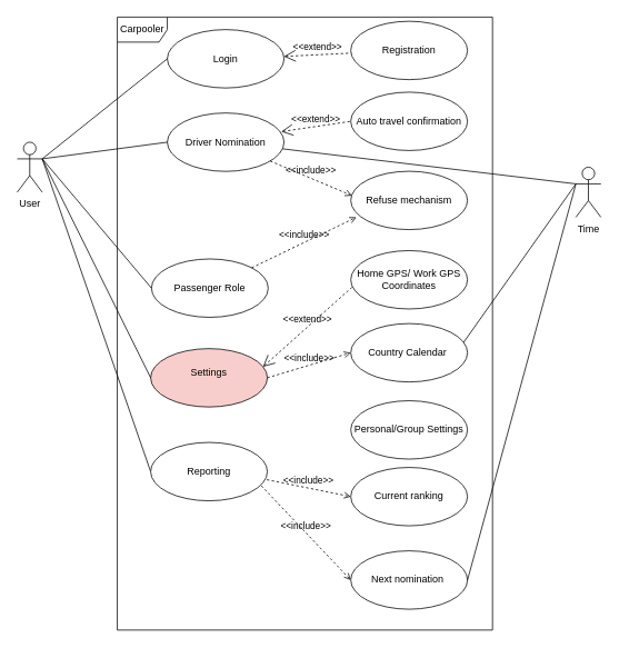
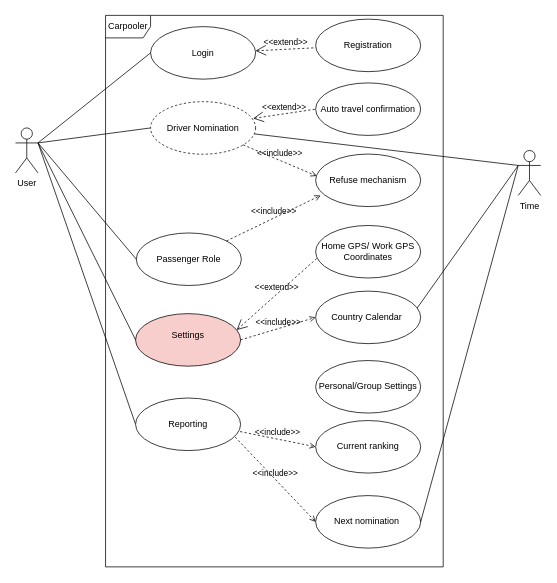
  <mxCell id="0" />
  <mxCell id="1" parent="0" />
  <mxCell id="2" value="Carpooler" style="shape=umlFrame;whiteSpace=wrap;html=1;" parent="1" vertex="1"><mxGeometry x="140" y="20" width="450" height="735" as="geometry" /></mxCell>
  <mxCell id="3" value="User" style="shape=umlActor;html=1;verticalLabelPosition=bottom;verticalAlign=top;align=center;" parent="1" vertex="1"><mxGeometry x="20" y="170" width="30" height="60" as="geometry" /></mxCell>
  <mxCell id="4" value="Login" style="ellipse;whiteSpace=wrap;html=1;" parent="1" vertex="1"><mxGeometry x="200" y="35" width="140" height="70" as="geometry" /></mxCell>
- <mxCell id="5" value="Driver Nomination" style="ellipse;whiteSpace=wrap;html=1;" parent="1" vertex="1"><mxGeometry x="200" y="135" width="140" height="70" as="geometry" /></mxCell>
+ <mxCell id="5" value="Driver Nomination" style="ellipse;whiteSpace=wrap;html=1;dashed=1;" parent="1" vertex="1"><mxGeometry x="200" y="135" width="140" height="70" as="geometry" /></mxCell>
  <mxCell id="6" value="Passenger Role" style="ellipse;whiteSpace=wrap;html=1;" parent="1" vertex="1"><mxGeometry x="181" y="310" width="140" height="70" as="geometry" /></mxCell>
  <mxCell id="7" value="" style="edgeStyle=none;html=1;endArrow=none;verticalAlign=bottom;entryX=0;entryY=0.5;entryDx=0;entryDy=0;" parent="1" target="4" edge="1"><mxGeometry width="160" relative="1" as="geometry"><mxPoint x="50" y="190" as="sourcePoint" /><mxPoint x="170" y="710" as="targetPoint" /></mxGeometry></mxCell>
  <mxCell id="8" value="" style="edgeStyle=none;html=1;endArrow=none;verticalAlign=bottom;entryX=0;entryY=0.5;entryDx=0;entryDy=0;" parent="1" target="5" edge="1"><mxGeometry width="160" relative="1" as="geometry"><mxPoint x="50" y="190" as="sourcePoint" /><mxPoint x="170" y="730" as="targetPoint" /></mxGeometry></mxCell>
  <mxCell id="9" value="" style="edgeStyle=none;html=1;endArrow=none;verticalAlign=bottom;entryX=0;entryY=0.5;entryDx=0;entryDy=0;" parent="1" target="6" edge="1"><mxGeometry width="160" relative="1" as="geometry"><mxPoint x="50" y="190" as="sourcePoint" /><mxPoint x="170" y="710" as="targetPoint" /></mxGeometry></mxCell>
  <mxCell id="10" value="&lt;div&gt;Settings&lt;/div&gt;&lt;div&gt;&lt;br&gt;&lt;/div&gt;" style="ellipse;whiteSpace=wrap;html=1;fillColor=#f8cecc;" parent="1" vertex="1"><mxGeometry x="180" y="417.5" width="140" height="70" as="geometry" /></mxCell>
  <mxCell id="11" value="" style="edgeStyle=none;html=1;endArrow=none;verticalAlign=bottom;entryX=0;entryY=0.5;entryDx=0;entryDy=0;exitX=1;exitY=0.333;exitDx=0;exitDy=0;exitPerimeter=0;" parent="1" edge="1" target="15" source="3"><mxGeometry width="160" relative="1" as="geometry"><mxPoint x="60" y="230" as="sourcePoint" /><mxPoint x="180" y="578" as="targetPoint" /></mxGeometry></mxCell>
  <mxCell id="12" value="" style="edgeStyle=none;html=1;endArrow=none;verticalAlign=bottom;entryX=0;entryY=0.5;entryDx=0;entryDy=0;exitX=1;exitY=0.333;exitDx=0;exitDy=0;exitPerimeter=0;" parent="1" target="10" edge="1" source="3"><mxGeometry width="160" relative="1" as="geometry"><mxPoint x="60" y="180" as="sourcePoint" /><mxPoint x="180" y="730" as="targetPoint" /></mxGeometry></mxCell>
  <mxCell id="13" value="Registration" style="ellipse;whiteSpace=wrap;html=1;" parent="1" vertex="1"><mxGeometry x="420" y="25" width="140" height="70" as="geometry" /></mxCell>
  <mxCell id="14" value="&amp;lt;&amp;lt;extend&amp;gt;&amp;gt;" style="edgeStyle=none;html=1;startArrow=open;endArrow=none;startSize=12;verticalAlign=bottom;dashed=1;labelBackgroundColor=none;" parent="1" source="4" target="13" edge="1"><mxGeometry width="160" relative="1" as="geometry"><mxPoint x="20" y="750" as="sourcePoint" /><mxPoint x="180" y="750" as="targetPoint" /></mxGeometry></mxCell>
  <mxCell id="15" value="Reporting" style="ellipse;whiteSpace=wrap;html=1;" parent="1" vertex="1"><mxGeometry x="180" y="530" width="140" height="70" as="geometry" /></mxCell>
  <mxCell id="16" value="Auto travel confirmation" style="ellipse;whiteSpace=wrap;html=1;" vertex="1" parent="1"><mxGeometry x="420" y="110" width="140" height="70" as="geometry" /></mxCell>
  <mxCell id="17" value="Current ranking" style="ellipse;whiteSpace=wrap;html=1;" vertex="1" parent="1"><mxGeometry x="420" y="560" width="140" height="70" as="geometry" /></mxCell>
  <mxCell id="18" value="Next nomination&amp;nbsp;" style="ellipse;whiteSpace=wrap;html=1;" vertex="1" parent="1"><mxGeometry x="420" y="660" width="140" height="70" as="geometry" /></mxCell>
  <mxCell id="19" value="Country Calendar&amp;nbsp;" style="ellipse;whiteSpace=wrap;html=1;" vertex="1" parent="1"><mxGeometry x="420" y="387.5" width="140" height="70" as="geometry" /></mxCell>
  <mxCell id="20" value="Home GPS/ Work GPS&lt;br&gt;Coordinates&lt;br&gt;" style="ellipse;whiteSpace=wrap;html=1;" vertex="1" parent="1"><mxGeometry x="420" y="300" width="140" height="70" as="geometry" /></mxCell>
  <mxCell id="21" value="&amp;lt;&amp;lt;include&amp;gt;&amp;gt;" style="edgeStyle=none;html=1;endArrow=open;verticalAlign=bottom;dashed=1;labelBackgroundColor=none;entryX=0;entryY=0.5;entryDx=0;entryDy=0;exitX=0.995;exitY=0.638;exitDx=0;exitDy=0;exitPerimeter=0;" edge="1" parent="1" source="15" target="17"><mxGeometry width="160" relative="1" as="geometry"><mxPoint x="20" y="780" as="sourcePoint" /><mxPoint x="180" y="780" as="targetPoint" /></mxGeometry></mxCell>
  <mxCell id="22" value="&amp;lt;&amp;lt;include&amp;gt;&amp;gt;" style="edgeStyle=none;html=1;endArrow=open;verticalAlign=bottom;dashed=1;labelBackgroundColor=none;entryX=0;entryY=0.5;entryDx=0;entryDy=0;exitX=0.948;exitY=0.743;exitDx=0;exitDy=0;exitPerimeter=0;" edge="1" parent="1" source="15" target="18"><mxGeometry width="160" relative="1" as="geometry"><mxPoint x="10" y="820" as="sourcePoint" /><mxPoint x="170" y="820" as="targetPoint" /></mxGeometry></mxCell>
  <mxCell id="23" value="Personal/Group Settings" style="ellipse;whiteSpace=wrap;html=1;" vertex="1" parent="1"><mxGeometry x="420" y="480" width="140" height="70" as="geometry" /></mxCell>
  <mxCell id="24" value="&amp;lt;&amp;lt;include&amp;gt;&amp;gt;" style="edgeStyle=none;html=1;endArrow=open;verticalAlign=bottom;dashed=1;labelBackgroundColor=none;entryX=0;entryY=0.5;entryDx=0;entryDy=0;exitX=1;exitY=0.5;exitDx=0;exitDy=0;" edge="1" parent="1" source="10" target="19"><mxGeometry width="160" relative="1" as="geometry"><mxPoint x="20" y="780" as="sourcePoint" /><mxPoint x="180" y="780" as="targetPoint" /></mxGeometry></mxCell>
  <mxCell id="25" value="&amp;lt;&amp;lt;extend&amp;gt;&amp;gt;" style="edgeStyle=none;html=1;startArrow=open;endArrow=none;startSize=12;verticalAlign=bottom;dashed=1;labelBackgroundColor=none;entryX=0.01;entryY=0.629;entryDx=0;entryDy=0;entryPerimeter=0;exitX=0.962;exitY=0.312;exitDx=0;exitDy=0;exitPerimeter=0;" edge="1" parent="1" source="10" target="20"><mxGeometry width="160" relative="1" as="geometry"><mxPoint x="20" y="780" as="sourcePoint" /><mxPoint x="180" y="780" as="targetPoint" /></mxGeometry></mxCell>
  <mxCell id="26" value="Refuse mechanism" style="ellipse;whiteSpace=wrap;html=1;" vertex="1" parent="1"><mxGeometry x="420" y="204.833" width="140" height="70" as="geometry" /></mxCell>
  <mxCell id="27" value="&amp;lt;&amp;lt;include&amp;gt;&amp;gt;" style="edgeStyle=none;html=1;endArrow=open;verticalAlign=bottom;dashed=1;labelBackgroundColor=none;entryX=0.01;entryY=0.417;entryDx=0;entryDy=0;entryPerimeter=0;" edge="1" parent="1" source="5" target="26"><mxGeometry width="160" relative="1" as="geometry"><mxPoint x="20" y="780" as="sourcePoint" /><mxPoint x="180" y="780" as="targetPoint" /></mxGeometry></mxCell>
  <mxCell id="28" value="&amp;lt;&amp;lt;extend&amp;gt;&amp;gt;" style="edgeStyle=none;html=1;startArrow=open;endArrow=none;startSize=12;verticalAlign=bottom;dashed=1;labelBackgroundColor=none;exitX=0.976;exitY=0.319;exitDx=0;exitDy=0;entryX=0;entryY=0.5;entryDx=0;entryDy=0;exitPerimeter=0;" edge="1" parent="1" source="5" target="16"><mxGeometry width="160" relative="1" as="geometry"><mxPoint x="20" y="780" as="sourcePoint" /><mxPoint x="180" y="780" as="targetPoint" /></mxGeometry></mxCell>
  <mxCell id="29" value="&amp;lt;&amp;lt;include&amp;gt;&amp;gt;" style="edgeStyle=none;html=1;endArrow=open;verticalAlign=bottom;dashed=1;labelBackgroundColor=none;entryX=0.048;entryY=0.788;entryDx=0;entryDy=0;entryPerimeter=0;" edge="1" parent="1" source="6" target="26"><mxGeometry width="160" relative="1" as="geometry"><mxPoint x="90" y="780" as="sourcePoint" /><mxPoint x="250" y="780" as="targetPoint" /></mxGeometry></mxCell>
  <mxCell id="30" value="Time" style="shape=umlActor;html=1;verticalLabelPosition=bottom;verticalAlign=top;align=center;" vertex="1" parent="1"><mxGeometry x="690" y="200" width="30" height="60" as="geometry" /></mxCell>
  <mxCell id="31" value="" style="edgeStyle=none;html=1;endArrow=none;verticalAlign=bottom;entryX=0;entryY=0.333;entryDx=0;entryDy=0;entryPerimeter=0;" edge="1" parent="1" source="5" target="30"><mxGeometry width="160" relative="1" as="geometry"><mxPoint x="90" y="780" as="sourcePoint" /><mxPoint x="250" y="780" as="targetPoint" /></mxGeometry></mxCell>
  <mxCell id="32" value="" style="edgeStyle=none;html=1;endArrow=none;verticalAlign=bottom;entryX=0;entryY=0.333;entryDx=0;entryDy=0;entryPerimeter=0;exitX=0.967;exitY=0.321;exitDx=0;exitDy=0;exitPerimeter=0;" edge="1" parent="1" source="19" target="30"><mxGeometry width="160" relative="1" as="geometry"><mxPoint x="550" y="410" as="sourcePoint" /><mxPoint x="250" y="780" as="targetPoint" /></mxGeometry></mxCell>
  <mxCell id="33" value="" style="edgeStyle=none;html=1;endArrow=none;verticalAlign=bottom;exitX=1;exitY=0.5;exitDx=0;exitDy=0;" edge="1" parent="1" source="18"><mxGeometry width="160" relative="1" as="geometry"><mxPoint x="90" y="780" as="sourcePoint" /><mxPoint x="690" y="220" as="targetPoint" /></mxGeometry></mxCell>
